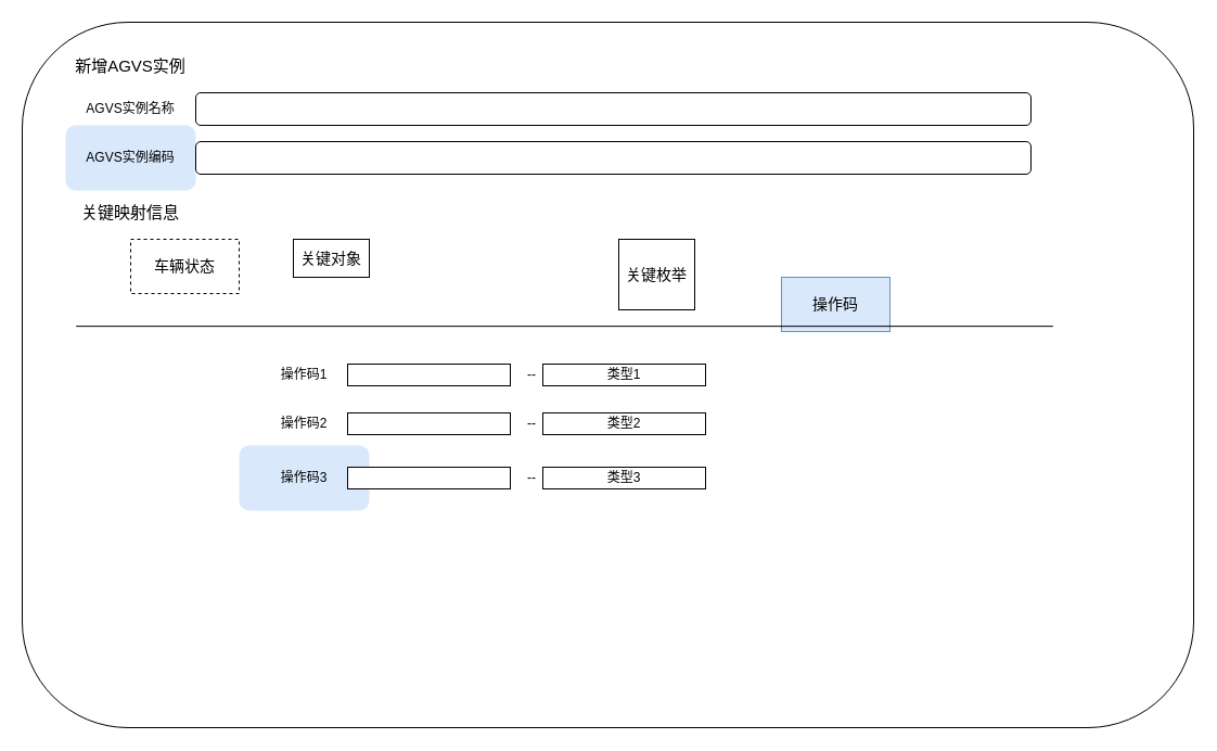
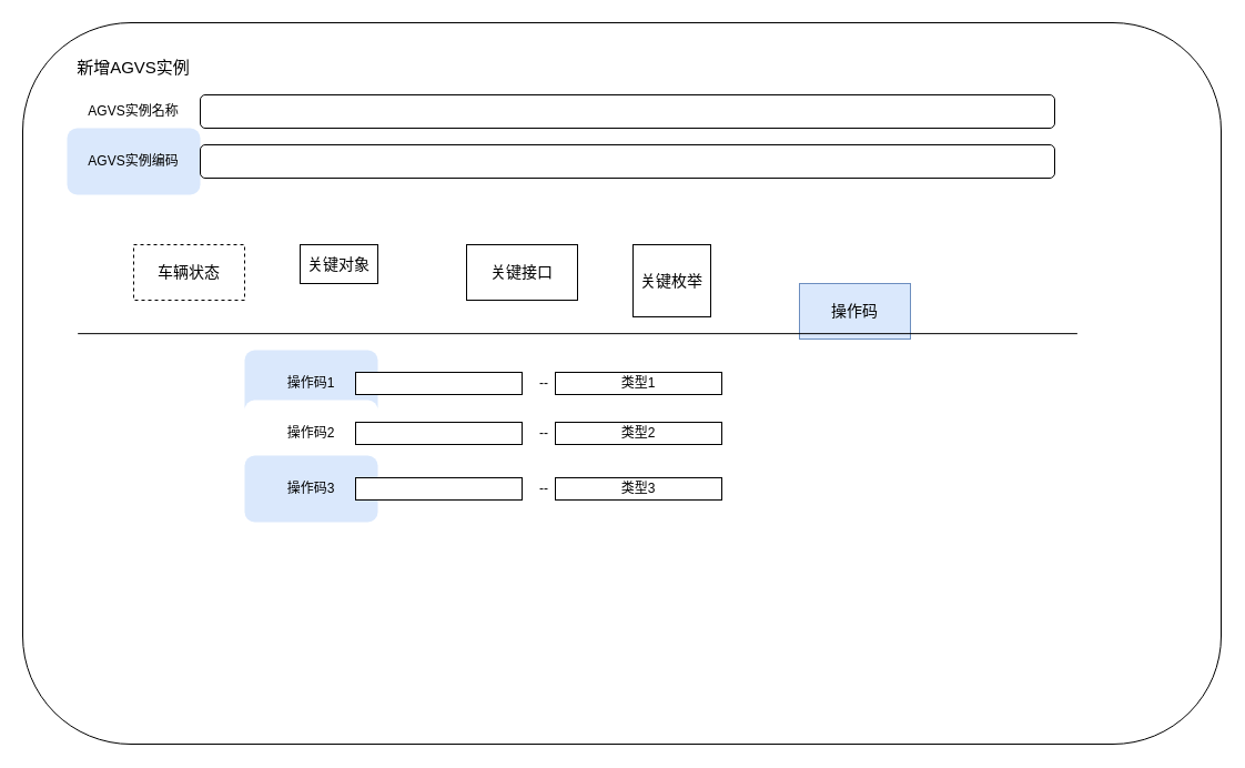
  <mxCell id="0" />
  <mxCell id="1" parent="0" />
  <mxCell id="2" value="" style="rounded=1;whiteSpace=wrap;html=1;" vertex="1" parent="1"><mxGeometry x="20" y="20" width="1080" height="650" as="geometry" /></mxCell>
  <mxCell id="3" value="新增AGVS实例" style="text;html=1;strokeColor=none;fillColor=none;align=center;verticalAlign=middle;whiteSpace=wrap;rounded=0;fontSize=15;" vertex="1" parent="1"><mxGeometry x="60" y="35" width="120" height="50" as="geometry" /></mxCell>
  <mxCell id="4" value="AGVS实例名称" style="rounded=1;whiteSpace=wrap;html=1;strokeColor=none;" vertex="1" parent="1"><mxGeometry x="60" y="70" width="120" height="60" as="geometry" /></mxCell>
  <mxCell id="5" value="" style="rounded=1;whiteSpace=wrap;html=1;" vertex="1" parent="1"><mxGeometry y="85" width="770" height="30" as="geometry" x="180" /></mxCell>
  <mxCell id="6" value="AGVS实例编码" style="rounded=1;whiteSpace=wrap;html=1;strokeColor=none;fillColor=#dae8fc;" vertex="1" parent="1"><mxGeometry x="60" y="115" width="120" height="60" as="geometry" /></mxCell>
  <mxCell id="7" value="" style="rounded=1;whiteSpace=wrap;html=1;" vertex="1" parent="1"><mxGeometry y="130" width="770" height="30" as="geometry" x="180" /></mxCell>
- <mxCell id="8" value="关键映射信息" style="text;html=1;strokeColor=none;fillColor=none;align=center;verticalAlign=middle;whiteSpace=wrap;rounded=0;fontSize=15;" vertex="1" parent="1"><mxGeometry x="70" y="180" width="100" height="30" as="geometry" /></mxCell>
  <mxCell id="9" value="车辆状态" style="rounded=0;whiteSpace=wrap;html=1;fontSize=14;dashed=1;" vertex="1" parent="1"><mxGeometry x="120" y="220" width="100" height="50" as="geometry" /></mxCell>
+ <mxCell id="10" value="关键接口" style="rounded=0;whiteSpace=wrap;html=1;fontSize=14;" vertex="1" parent="1"><mxGeometry x="420" y="220" width="100" height="50" as="geometry" /></mxCell>
  <mxCell id="11" value="关键枚举" style="rounded=0;whiteSpace=wrap;html=1;fontSize=14;" vertex="1" parent="1"><mxGeometry x="570" y="220" width="70" height="65" as="geometry" /></mxCell>
  <mxCell id="12" value="关键对象" style="rounded=0;whiteSpace=wrap;html=1;fontSize=14;" vertex="1" parent="1"><mxGeometry x="270" y="220" width="70" height="35" as="geometry" /></mxCell>
  <mxCell id="13" value="操作码" style="rounded=0;whiteSpace=wrap;html=1;fontSize=14;fillColor=#dae8fc;strokeColor=#6c8ebf;" vertex="1" parent="1"><mxGeometry x="720" y="255" width="100" height="50" as="geometry" /></mxCell>
  <mxCell id="14" value="" style="endArrow=none;html=1;rounded=0;exitX=0.046;exitY=0.431;exitDx=0;exitDy=0;exitPerimeter=0;entryX=0.88;entryY=0.431;entryDx=0;entryDy=0;entryPerimeter=0;" edge="1" parent="1" source="2" target="2"><mxGeometry width="50" height="50" relative="1" as="geometry"><mxPoint x="250" y="450" as="sourcePoint" /><mxPoint x="300" y="400" as="targetPoint" /></mxGeometry></mxCell>
- <mxCell id="15" value="操作码1" style="rounded=1;whiteSpace=wrap;html=1;strokeColor=none;" vertex="1" parent="1"><mxGeometry x="220" y="315" width="120" height="60" as="geometry" /></mxCell>
+ <mxCell id="15" value="操作码1" style="rounded=1;whiteSpace=wrap;html=1;strokeColor=none;fillColor=#dae8fc;" vertex="1" parent="1"><mxGeometry x="220" y="315" width="120" height="60" as="geometry" /></mxCell>
  <mxCell id="16" value="操作码2" style="rounded=1;whiteSpace=wrap;html=1;strokeColor=none;" vertex="1" parent="1"><mxGeometry x="220" y="360" width="120" height="60" as="geometry" /></mxCell>
  <mxCell id="17" value="操作码3" style="rounded=1;whiteSpace=wrap;html=1;strokeColor=none;fillColor=#dae8fc;" vertex="1" parent="1"><mxGeometry x="220" y="410" width="120" height="60" as="geometry" /></mxCell>
  <mxCell id="18" value="" style="rounded=0;whiteSpace=wrap;html=1;" vertex="1" parent="1"><mxGeometry x="320" y="335" width="150" height="20" as="geometry" /></mxCell>
  <mxCell id="19" value="" style="rounded=0;whiteSpace=wrap;html=1;" vertex="1" parent="1"><mxGeometry x="320" y="380" width="150" height="20" as="geometry" /></mxCell>
  <mxCell id="20" value="" style="rounded=0;whiteSpace=wrap;html=1;" vertex="1" parent="1"><mxGeometry x="320" y="430" width="150" height="20" as="geometry" /></mxCell>
  <mxCell id="21" value="类型1" style="rounded=0;whiteSpace=wrap;html=1;" vertex="1" parent="1"><mxGeometry x="500" y="335" width="150" height="20" as="geometry" /></mxCell>
  <mxCell id="22" value="类型2" style="rounded=0;whiteSpace=wrap;html=1;" vertex="1" parent="1"><mxGeometry x="500" y="380" width="150" height="20" as="geometry" /></mxCell>
  <mxCell id="23" value="类型3" style="rounded=0;whiteSpace=wrap;html=1;" vertex="1" parent="1"><mxGeometry x="500" y="430" width="150" height="20" as="geometry" /></mxCell>
  <mxCell id="24" value="--" style="text;html=1;strokeColor=none;fillColor=none;align=center;verticalAlign=middle;whiteSpace=wrap;rounded=0;" vertex="1" parent="1"><mxGeometry x="460" y="330" width="60" height="30" as="geometry" /></mxCell>
  <mxCell id="25" value="--" style="text;html=1;strokeColor=none;fillColor=none;align=center;verticalAlign=middle;whiteSpace=wrap;rounded=0;" vertex="1" parent="1"><mxGeometry x="460" y="375" width="60" height="30" as="geometry" /></mxCell>
  <mxCell id="26" value="--" style="text;html=1;strokeColor=none;fillColor=none;align=center;verticalAlign=middle;whiteSpace=wrap;rounded=0;" vertex="1" parent="1"><mxGeometry x="460" y="425" width="60" height="30" as="geometry" /></mxCell>
